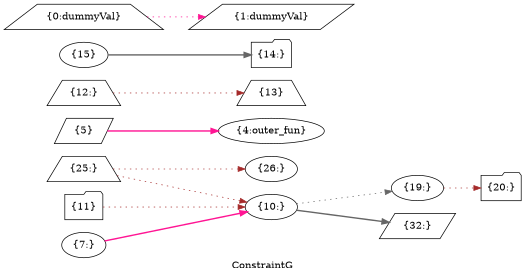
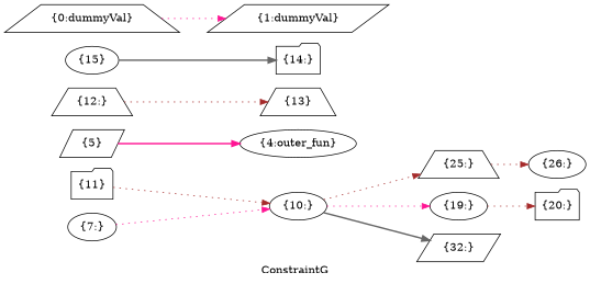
  digraph {
    label=ConstraintG
    rankdir=LR
    node [shape=ellipse]
    edge [color=brown style=dotted]
    n1 [label="{26:}"]
    n2 [label="{25:}" shape=trapezium]
    n3 [label="{19:}"]
    n4 [label="{20:}" shape=folder]
    n5 [label="{10:}"]
    n6 [label="{32:}" shape=parallelogram]
    n7 [label="{4:outer_fun}"]
    n8 [label="{5}" shape=parallelogram]
    n9 [label="{11}" shape=folder]
    n10 [label="{13}" shape=trapezium]
    n11 [label="{12:}" shape=trapezium]
    n12 [label="{15}"]
    n13 [label="{14:}" shape=folder]
    n14 [label="{7:}"]
    n15 [label="{0:dummyVal}" shape=trapezium]
    n16 [label="{1:dummyVal}" shape=parallelogram]
    n2 -> n1
    n3 -> n4
-   n2 -> n5
-   n5 -> n3 [color=gray40]
+   n5 -> n2
+   n5 -> n3 [color=deeppink]
    n5 -> n6 [color=gray40 style=bold]
    n8 -> n7 [color=deeppink style=bold]
    n9 -> n5
    n11 -> n10
    n12 -> n13 [color=gray40 style=bold]
-   n14 -> n5 [color=deeppink style=bold]
+   n14 -> n5 [color=deeppink]
    n15 -> n16 [color=deeppink]
  }
